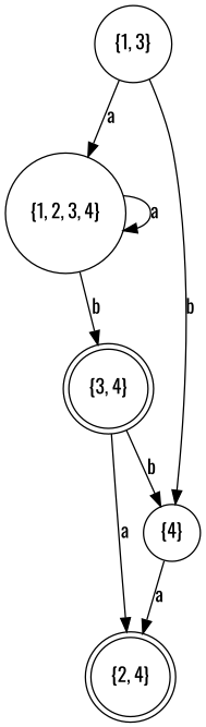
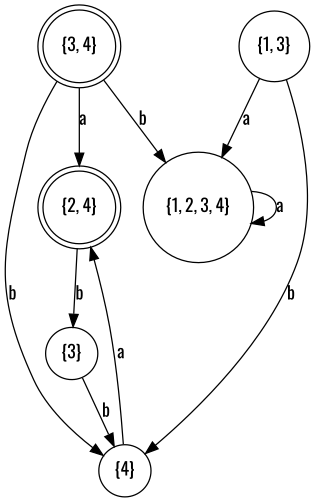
  digraph {
    fontname=Oswald
    rankdir=TB
    node [fontname=Oswald shape=circle]
    edge [fontname=Oswald]
    "{1, 2, 3, 4}"
    "{3, 4}" [shape=doublecircle]
    "{2, 4}" [shape=doublecircle]
    "{4}"
+   "{3}"
    "{1, 3}"
    "{1, 2, 3, 4}" -> "{1, 2, 3, 4}" [label=a]
-   "{1, 2, 3, 4}" -> "{3, 4}" [label=b]
+   "{3, 4}" -> "{1, 2, 3, 4}" [label=b]
    "{3, 4}" -> "{2, 4}" [label=a]
    "{3, 4}" -> "{4}" [label=b]
+   "{2, 4}" -> "{3}" [label=b]
    "{4}" -> "{2, 4}" [label=a]
+   "{3}" -> "{4}" [label=b]
    "{1, 3}" -> "{1, 2, 3, 4}" [label=a]
    "{1, 3}" -> "{4}" [label=b]
  }
